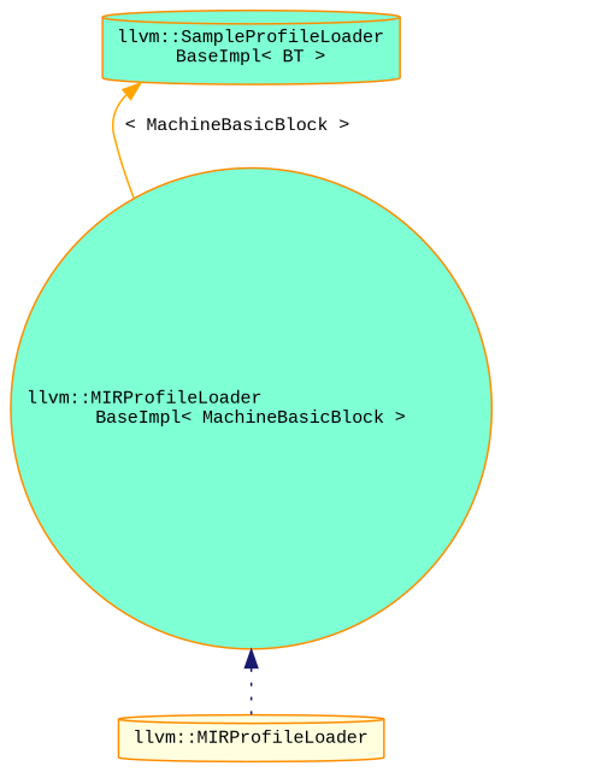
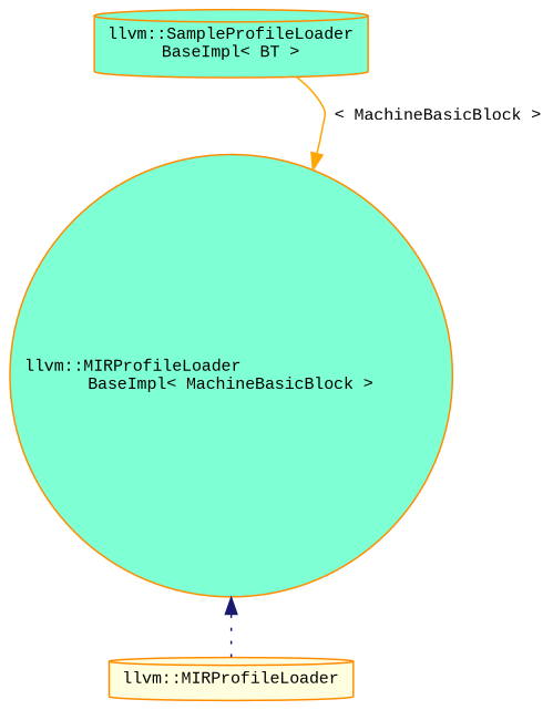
  digraph {
    fontname="Liberation Mono"
    node [color=darkorange fillcolor=aquamarine fontname="Liberation Mono" fontsize=10 shape=cylinder style=filled]
    edge [dir=back fontname="Liberation Mono" fontsize=10 labelfontname=Helvetica labelfontsize=10]
    n1 [fontcolor=black height=0.2 label="llvm::SampleProfileLoader\lBaseImpl\< BT \>" width=0.4]
    n2 [height=0.2 label="llvm::MIRProfileLoader\lBaseImpl\< MachineBasicBlock \>" shape=circle width=0.4]
    n3 [fillcolor=lightyellow height=0.2 label="llvm::MIRProfileLoader" width=0.4]
-   n1 -> n2 [color=orange label=" \< MachineBasicBlock \>" style=solid]
+   n2 -> n1 [color=orange label=" \< MachineBasicBlock \>" style=solid]
    n2 -> n3 [color=midnightblue style=dotted]
  }
